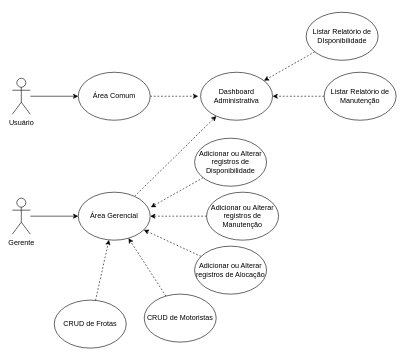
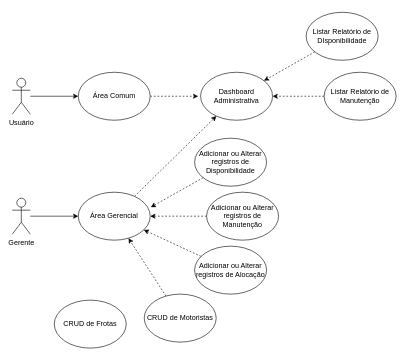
  <mxCell id="0" />
  <mxCell id="1" parent="0" />
  <mxCell id="2" style="edgeStyle=orthogonalEdgeStyle;rounded=0;orthogonalLoop=1;jettySize=auto;html=1;" edge="1" parent="1" source="3" target="5"><mxGeometry relative="1" as="geometry" /></mxCell>
  <mxCell id="3" value="Usuário" style="shape=umlActor;verticalLabelPosition=bottom;verticalAlign=top;html=1;outlineConnect=0;" vertex="1" parent="1"><mxGeometry x="20" y="130" width="30" height="60" as="geometry" /></mxCell>
  <mxCell id="4" style="edgeStyle=none;rounded=0;orthogonalLoop=1;jettySize=auto;html=1;dashed=1;" edge="1" parent="1" source="5"><mxGeometry relative="1" as="geometry"><mxPoint x="330" y="160" as="targetPoint" /></mxGeometry></mxCell>
  <mxCell id="5" value="Área Comum" style="ellipse;whiteSpace=wrap;html=1;" vertex="1" parent="1"><mxGeometry x="130" y="120" width="120" height="80" as="geometry" /></mxCell>
  <mxCell id="6" value="Dashboard Administrativa" style="ellipse;whiteSpace=wrap;html=1;" vertex="1" parent="1"><mxGeometry x="334" y="120" width="120" height="80" as="geometry" /></mxCell>
  <mxCell id="7" style="edgeStyle=none;rounded=0;orthogonalLoop=1;jettySize=auto;html=1;dashed=1;" edge="1" parent="1" source="8" target="6"><mxGeometry relative="1" as="geometry" /></mxCell>
  <mxCell id="8" value="Listar Relatório de DIsponibilidade" style="ellipse;whiteSpace=wrap;html=1;" vertex="1" parent="1"><mxGeometry x="510" y="20" width="120" height="80" as="geometry" /></mxCell>
  <mxCell id="9" style="edgeStyle=none;rounded=0;orthogonalLoop=1;jettySize=auto;html=1;entryX=1;entryY=0.5;entryDx=0;entryDy=0;dashed=1;" edge="1" parent="1" source="10" target="6"><mxGeometry relative="1" as="geometry" /></mxCell>
  <mxCell id="10" value="Listar Relatório de Manutenção" style="ellipse;whiteSpace=wrap;html=1;" vertex="1" parent="1"><mxGeometry x="540" y="120" width="120" height="80" as="geometry" /></mxCell>
  <mxCell id="11" style="edgeStyle=none;rounded=0;orthogonalLoop=1;jettySize=auto;html=1;entryX=0;entryY=0.5;entryDx=0;entryDy=0;" edge="1" parent="1" source="12" target="14"><mxGeometry relative="1" as="geometry" /></mxCell>
  <mxCell id="12" value="Gerente" style="shape=umlActor;verticalLabelPosition=bottom;verticalAlign=top;html=1;outlineConnect=0;" vertex="1" parent="1"><mxGeometry x="20" y="330" width="30" height="60" as="geometry" /></mxCell>
  <mxCell id="13" style="edgeStyle=none;rounded=0;orthogonalLoop=1;jettySize=auto;html=1;dashed=1;" edge="1" parent="1" source="14" target="6"><mxGeometry relative="1" as="geometry" /></mxCell>
  <mxCell id="14" value="Área Gerencial" style="ellipse;whiteSpace=wrap;html=1;" vertex="1" parent="1"><mxGeometry x="130" y="320" width="120" height="80" as="geometry" /></mxCell>
  <mxCell id="15" style="edgeStyle=none;rounded=0;orthogonalLoop=1;jettySize=auto;html=1;entryX=1.008;entryY=0.313;entryDx=0;entryDy=0;entryPerimeter=0;dashed=1;" edge="1" parent="1" source="16" target="14"><mxGeometry relative="1" as="geometry" /></mxCell>
  <mxCell id="16" value="Adicionar ou Alterar registros de Disponibilidade" style="ellipse;whiteSpace=wrap;html=1;" vertex="1" parent="1"><mxGeometry x="324" y="230" width="120" height="80" as="geometry" /></mxCell>
  <mxCell id="17" style="edgeStyle=none;rounded=0;orthogonalLoop=1;jettySize=auto;html=1;dashed=1;" edge="1" parent="1" source="18" target="14"><mxGeometry relative="1" as="geometry" /></mxCell>
  <mxCell id="18" value="Adicionar ou Alterar registros de Manutenção" style="ellipse;whiteSpace=wrap;html=1;" vertex="1" parent="1"><mxGeometry x="344" y="320" width="120" height="80" as="geometry" /></mxCell>
  <mxCell id="19" style="edgeStyle=none;rounded=0;orthogonalLoop=1;jettySize=auto;html=1;dashed=1;" edge="1" parent="1" source="20" target="14"><mxGeometry relative="1" as="geometry"><mxPoint x="260" y="390" as="targetPoint" /></mxGeometry></mxCell>
  <mxCell id="20" value="Adicionar ou Alterar registros de Alocação" style="ellipse;whiteSpace=wrap;html=1;" vertex="1" parent="1"><mxGeometry x="324" y="410" width="120" height="80" as="geometry" /></mxCell>
  <mxCell id="21" style="edgeStyle=none;rounded=0;orthogonalLoop=1;jettySize=auto;html=1;dashed=1;" edge="1" parent="1" source="22" target="14"><mxGeometry relative="1" as="geometry" /></mxCell>
  <mxCell id="22" value="CRUD de Motoristas" style="ellipse;whiteSpace=wrap;html=1;" vertex="1" parent="1"><mxGeometry x="240" y="490" width="120" height="80" as="geometry" /></mxCell>
- <mxCell id="23" style="edgeStyle=none;rounded=0;orthogonalLoop=1;jettySize=auto;html=1;dashed=1;" edge="1" parent="1" source="24" target="14"><mxGeometry relative="1" as="geometry" /></mxCell>
  <mxCell id="24" value="CRUD de Frotas" style="ellipse;whiteSpace=wrap;html=1;" vertex="1" parent="1"><mxGeometry x="90" y="500" width="120" height="80" as="geometry" /></mxCell>
